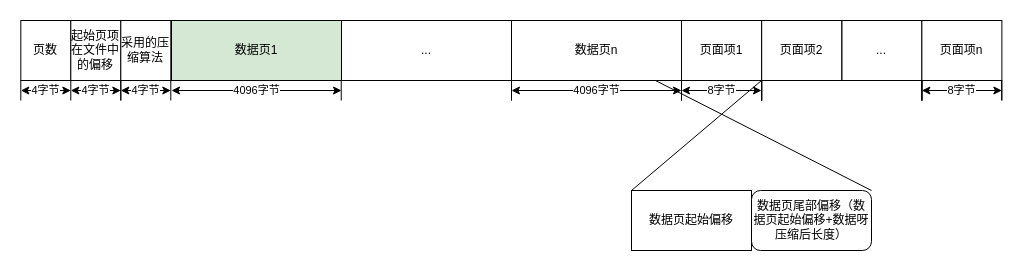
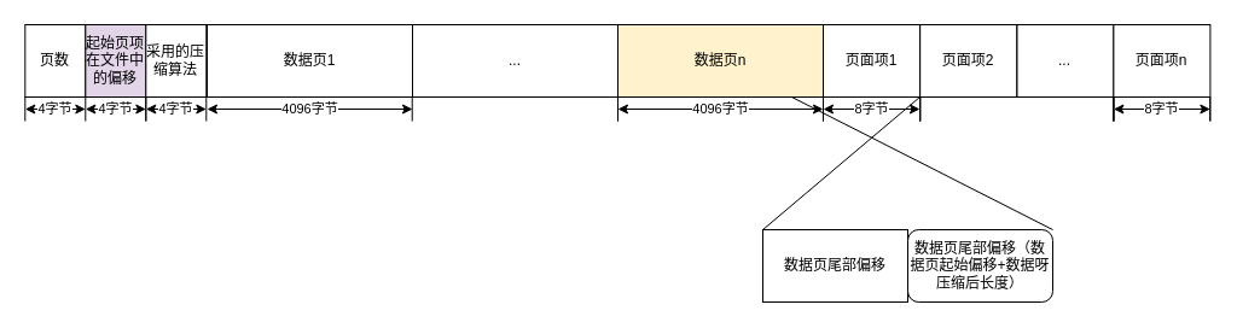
  <mxCell id="0" />
  <mxCell id="1" parent="0" />
  <mxCell id="2" value="页数" style="rounded=0;whiteSpace=wrap;html=1;" parent="1" vertex="1"><mxGeometry x="20.31" y="20" width="50" height="60" as="geometry" /></mxCell>
- <mxCell id="3" value="数据页1" style="rounded=0;whiteSpace=wrap;html=1;fillColor=#d5e8d4;" parent="1" vertex="1"><mxGeometry x="171" y="20" width="170" height="60" as="geometry" /></mxCell>
+ <mxCell id="3" value="数据页1" style="rounded=0;whiteSpace=wrap;html=1;" parent="1" vertex="1"><mxGeometry x="171" y="20" width="170" height="60" as="geometry" /></mxCell>
  <mxCell id="4" value="" style="endArrow=none;html=1;rounded=0;" parent="1" edge="1"><mxGeometry width="50" height="50" relative="1" as="geometry"><mxPoint x="20.31" y="100" as="sourcePoint" /><mxPoint x="20.31" y="80" as="targetPoint" /></mxGeometry></mxCell>
  <mxCell id="5" value="4字节" style="endArrow=classic;startArrow=classic;html=1;rounded=0;" parent="1" edge="1"><mxGeometry width="50" height="50" relative="1" as="geometry"><mxPoint x="20.31" y="90" as="sourcePoint" /><mxPoint x="70.31" y="90" as="targetPoint" /></mxGeometry></mxCell>
  <mxCell id="6" value="" style="endArrow=none;html=1;rounded=0;" parent="1" edge="1"><mxGeometry width="50" height="50" relative="1" as="geometry"><mxPoint x="511" y="100" as="sourcePoint" /><mxPoint x="511" y="80" as="targetPoint" /></mxGeometry></mxCell>
  <mxCell id="7" value="4096字节" style="endArrow=classic;startArrow=classic;html=1;rounded=0;" parent="1" edge="1"><mxGeometry width="50" height="50" relative="1" as="geometry"><mxPoint x="171" y="90" as="sourcePoint" /><mxPoint x="341" y="90" as="targetPoint" /><Array as="points"><mxPoint x="251" y="90" /></Array></mxGeometry></mxCell>
  <mxCell id="8" value="..." style="rounded=0;whiteSpace=wrap;html=1;" parent="1" vertex="1"><mxGeometry x="341" y="20" width="170" height="60" as="geometry" /></mxCell>
  <mxCell id="9" value="" style="endArrow=none;html=1;rounded=0;" parent="1" edge="1"><mxGeometry width="50" height="50" relative="1" as="geometry"><mxPoint x="511" y="100" as="sourcePoint" /><mxPoint x="511" y="80" as="targetPoint" /></mxGeometry></mxCell>
  <mxCell id="10" value="" style="endArrow=none;html=1;rounded=0;" parent="1" edge="1"><mxGeometry width="50" height="50" relative="1" as="geometry"><mxPoint x="681" y="100" as="sourcePoint" /><mxPoint x="681" y="80" as="targetPoint" /></mxGeometry></mxCell>
  <mxCell id="11" value="4096字节" style="endArrow=classic;startArrow=classic;html=1;rounded=0;" parent="1" edge="1"><mxGeometry width="50" height="50" relative="1" as="geometry"><mxPoint x="511" y="90" as="sourcePoint" /><mxPoint x="681" y="90" as="targetPoint" /><Array as="points"><mxPoint x="591" y="90" /></Array></mxGeometry></mxCell>
- <mxCell id="12" value="数据页n" style="rounded=0;whiteSpace=wrap;html=1;" parent="1" vertex="1"><mxGeometry x="511" y="20" width="170" height="60" as="geometry" /></mxCell>
+ <mxCell id="12" value="数据页n" style="rounded=0;whiteSpace=wrap;html=1;fillColor=#fff2cc;" parent="1" vertex="1"><mxGeometry x="511" y="20" width="170" height="60" as="geometry" /></mxCell>
  <mxCell id="13" value="" style="endArrow=none;html=1;rounded=0;" parent="1" edge="1"><mxGeometry width="50" height="50" relative="1" as="geometry"><mxPoint x="340.72" y="100" as="sourcePoint" /><mxPoint x="340.72" y="80" as="targetPoint" /></mxGeometry></mxCell>
  <mxCell id="14" value="页面项1" style="rounded=0;whiteSpace=wrap;html=1;" parent="1" vertex="1"><mxGeometry x="681" y="20" width="80" height="60" as="geometry" /></mxCell>
  <mxCell id="15" value="" style="endArrow=none;html=1;rounded=0;" parent="1" edge="1"><mxGeometry width="50" height="50" relative="1" as="geometry"><mxPoint x="681" y="100" as="sourcePoint" /><mxPoint x="681" y="80" as="targetPoint" /></mxGeometry></mxCell>
  <mxCell id="16" value="8字节" style="endArrow=classic;startArrow=classic;html=1;rounded=0;" parent="1" edge="1"><mxGeometry width="50" height="50" relative="1" as="geometry"><mxPoint x="681" y="90" as="sourcePoint" /><mxPoint x="761" y="90" as="targetPoint" /></mxGeometry></mxCell>
  <mxCell id="17" value="..." style="rounded=0;whiteSpace=wrap;html=1;" parent="1" vertex="1"><mxGeometry x="841.38" y="20" width="80" height="60" as="geometry" /></mxCell>
  <mxCell id="18" value="" style="endArrow=none;html=1;rounded=0;" parent="1" edge="1"><mxGeometry width="50" height="50" relative="1" as="geometry"><mxPoint x="921.38" y="100" as="sourcePoint" /><mxPoint x="921.38" y="80" as="targetPoint" /></mxGeometry></mxCell>
  <mxCell id="19" value="" style="endArrow=none;html=1;rounded=0;" parent="1" edge="1"><mxGeometry width="50" height="50" relative="1" as="geometry"><mxPoint x="921.19" y="100" as="sourcePoint" /><mxPoint x="921.19" y="80" as="targetPoint" /></mxGeometry></mxCell>
  <mxCell id="20" value="" style="endArrow=none;html=1;rounded=0;" parent="1" edge="1"><mxGeometry width="50" height="50" relative="1" as="geometry"><mxPoint x="921.38" y="100" as="sourcePoint" /><mxPoint x="921.38" y="80" as="targetPoint" /></mxGeometry></mxCell>
  <mxCell id="21" value="页面项n" style="rounded=0;whiteSpace=wrap;html=1;" parent="1" vertex="1"><mxGeometry x="921.38" y="20" width="80" height="60" as="geometry" /></mxCell>
  <mxCell id="22" value="" style="endArrow=none;html=1;rounded=0;" parent="1" edge="1"><mxGeometry width="50" height="50" relative="1" as="geometry"><mxPoint x="921.38" y="100" as="sourcePoint" /><mxPoint x="921.38" y="80" as="targetPoint" /></mxGeometry></mxCell>
  <mxCell id="23" value="" style="endArrow=none;html=1;rounded=0;" parent="1" edge="1"><mxGeometry width="50" height="50" relative="1" as="geometry"><mxPoint x="1001.38" y="100" as="sourcePoint" /><mxPoint x="1001.38" y="80" as="targetPoint" /></mxGeometry></mxCell>
  <mxCell id="24" value="8字节" style="endArrow=classic;startArrow=classic;html=1;rounded=0;" parent="1" edge="1"><mxGeometry width="50" height="50" relative="1" as="geometry"><mxPoint x="921.38" y="90" as="sourcePoint" /><mxPoint x="1001.38" y="90" as="targetPoint" /></mxGeometry></mxCell>
  <mxCell id="25" value="" style="endArrow=none;html=1;rounded=0;" parent="1" edge="1"><mxGeometry width="50" height="50" relative="1" as="geometry"><mxPoint x="1001.19" y="100" as="sourcePoint" /><mxPoint x="1001.19" y="80" as="targetPoint" /></mxGeometry></mxCell>
  <mxCell id="26" value="" style="endArrow=none;html=1;rounded=0;" edge="1" parent="1"><mxGeometry width="50" height="50" relative="1" as="geometry"><mxPoint x="761.19" y="100" as="sourcePoint" /><mxPoint x="761.19" y="80" as="targetPoint" /></mxGeometry></mxCell>
  <mxCell id="27" value="" style="endArrow=none;html=1;rounded=0;" edge="1" parent="1"><mxGeometry width="50" height="50" relative="1" as="geometry"><mxPoint x="761" y="100" as="sourcePoint" /><mxPoint x="761" y="80" as="targetPoint" /></mxGeometry></mxCell>
  <mxCell id="28" value="" style="endArrow=none;html=1;rounded=0;" edge="1" parent="1"><mxGeometry width="50" height="50" relative="1" as="geometry"><mxPoint x="761.19" y="100" as="sourcePoint" /><mxPoint x="761.19" y="80" as="targetPoint" /></mxGeometry></mxCell>
  <mxCell id="29" value="页面项2" style="rounded=0;whiteSpace=wrap;html=1;" vertex="1" parent="1"><mxGeometry x="761.19" y="20" width="80" height="60" as="geometry" /></mxCell>
  <mxCell id="30" value="" style="endArrow=none;html=1;rounded=0;" edge="1" parent="1"><mxGeometry width="50" height="50" relative="1" as="geometry"><mxPoint x="761.19" y="100" as="sourcePoint" /><mxPoint x="761.19" y="80" as="targetPoint" /></mxGeometry></mxCell>
  <mxCell id="31" value="" style="endArrow=none;html=1;rounded=0;" edge="1" parent="1"><mxGeometry width="50" height="50" relative="1" as="geometry"><mxPoint x="631" y="190" as="sourcePoint" /><mxPoint x="761" y="80" as="targetPoint" /></mxGeometry></mxCell>
- <mxCell id="32" value="数据页起始偏移" style="rounded=0;whiteSpace=wrap;html=1;" vertex="1" parent="1"><mxGeometry x="631" y="190" width="120" height="60" as="geometry" /></mxCell>
+ <mxCell id="32" value="数据页尾部偏移" style="rounded=0;whiteSpace=wrap;html=1;" vertex="1" parent="1"><mxGeometry x="631" y="190" width="120" height="60" as="geometry" /></mxCell>
  <mxCell id="33" value="数据页尾部偏移（数据页起始偏移+数据呀压缩后长度）" style="whiteSpace=wrap;html=1;rounded=1;" vertex="1" parent="1"><mxGeometry x="751" y="190" width="120" height="60" as="geometry" /></mxCell>
- <mxCell id="34" value="起始页项在文件中的偏移" style="rounded=0;whiteSpace=wrap;html=1;" vertex="1" parent="1"><mxGeometry x="70.31" y="20" width="50" height="60" as="geometry" /></mxCell>
+ <mxCell id="34" value="起始页项在文件中的偏移" style="rounded=0;whiteSpace=wrap;html=1;fillColor=#e1d5e7;" vertex="1" parent="1"><mxGeometry x="70.31" y="20" width="50" height="60" as="geometry" /></mxCell>
  <mxCell id="35" value="" style="endArrow=none;html=1;rounded=0;" edge="1" parent="1"><mxGeometry width="50" height="50" relative="1" as="geometry"><mxPoint x="70.31" y="100" as="sourcePoint" /><mxPoint x="70.31" y="80" as="targetPoint" /></mxGeometry></mxCell>
  <mxCell id="36" value="4字节" style="endArrow=classic;startArrow=classic;html=1;rounded=0;" edge="1" parent="1"><mxGeometry width="50" height="50" relative="1" as="geometry"><mxPoint x="70.31" y="90" as="sourcePoint" /><mxPoint x="120.31" y="90" as="targetPoint" /></mxGeometry></mxCell>
  <mxCell id="37" value="" style="endArrow=none;html=1;rounded=0;" edge="1" parent="1"><mxGeometry width="50" height="50" relative="1" as="geometry"><mxPoint x="120.31" y="100" as="sourcePoint" /><mxPoint x="120.31" y="80" as="targetPoint" /></mxGeometry></mxCell>
  <mxCell id="38" value="采用的压缩算法" style="rounded=0;whiteSpace=wrap;html=1;" vertex="1" parent="1"><mxGeometry x="120.31" y="20" width="50" height="60" as="geometry" /></mxCell>
  <mxCell id="39" value="" style="endArrow=none;html=1;rounded=0;" edge="1" parent="1"><mxGeometry width="50" height="50" relative="1" as="geometry"><mxPoint x="120.31" y="100" as="sourcePoint" /><mxPoint x="120.31" y="80" as="targetPoint" /></mxGeometry></mxCell>
  <mxCell id="40" value="4字节" style="endArrow=classic;startArrow=classic;html=1;rounded=0;" edge="1" parent="1"><mxGeometry width="50" height="50" relative="1" as="geometry"><mxPoint x="120.31" y="90" as="sourcePoint" /><mxPoint x="170.31" y="90" as="targetPoint" /></mxGeometry></mxCell>
  <mxCell id="41" value="" style="endArrow=none;html=1;rounded=0;" edge="1" parent="1"><mxGeometry width="50" height="50" relative="1" as="geometry"><mxPoint x="170.31" y="100" as="sourcePoint" /><mxPoint x="170.31" y="80" as="targetPoint" /></mxGeometry></mxCell>
  <mxCell id="42" value="" style="endArrow=none;html=1;rounded=0;exitX=1;exitY=0;exitDx=0;exitDy=0;" edge="1" parent="1" source="33" target="12"><mxGeometry width="50" height="50" relative="1" as="geometry"><mxPoint x="791.19" y="150" as="sourcePoint" /><mxPoint x="841.19" y="100" as="targetPoint" /></mxGeometry></mxCell>
